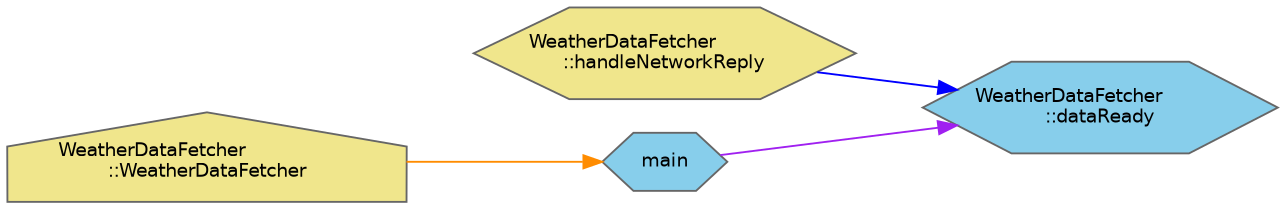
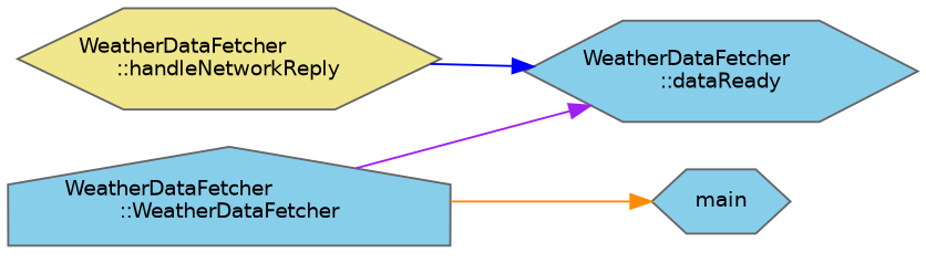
  digraph {
    rankdir=RL
    node [color=grey40 fillcolor=skyblue fontname=Helvetica fontsize=10 shape=hexagon style=filled]
    edge [dir=back fontname=Helvetica fontsize=10 labelfontname=Helvetica labelfontsize=10 style=solid]
    n1 [color=gray40 fontcolor=black height=0.2 label="WeatherDataFetcher\l::dataReady" width=0.4]
    n2 [fillcolor=khaki height=0.2 label="WeatherDataFetcher\l::handleNetworkReply" width=0.4]
    n3 [height=0.2 label=main width=0.4]
-   n4 [fillcolor=khaki height=0.2 label="WeatherDataFetcher\l::WeatherDataFetcher" shape=house width=0.4]
+   n4 [height=0.2 label="WeatherDataFetcher\l::WeatherDataFetcher" shape=house width=0.4]
    n1 -> n2 [color=blue]
-   n1 -> n3 [color=purple]
+   n1 -> n4 [color=purple]
    n3 -> n4 [color=darkorange]
  }
